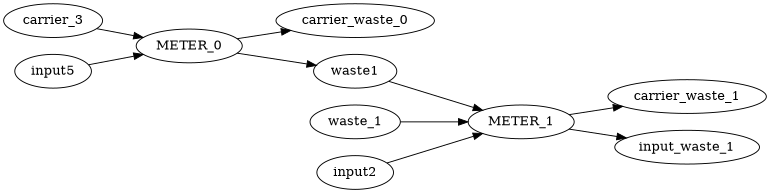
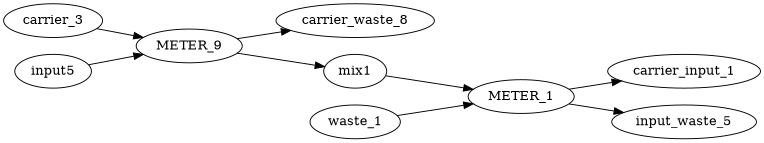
  strict digraph {
    rankdir=LR
    n1 [label=carrier_3]
-   METER_0
-   carrier_waste_0
-   mix1 [label=waste1]
+   METER_0 [label=METER_9]
+   carrier_waste_0 [label=carrier_waste_8]
+   mix1
    METER_1
    n6 [label=input5]
    n7 [label=waste_1]
-   carrier_waste_1
-   input_waste_1
-   input2
+   carrier_waste_1 [label=carrier_input_1]
+   input_waste_1 [label=input_waste_5]
    n1 -> METER_0
    METER_0 -> carrier_waste_0
    METER_0 -> mix1
    mix1 -> METER_1
    METER_1 -> carrier_waste_1
    METER_1 -> input_waste_1
    n6 -> METER_0
    n7 -> METER_1
-   input2 -> METER_1
  }
